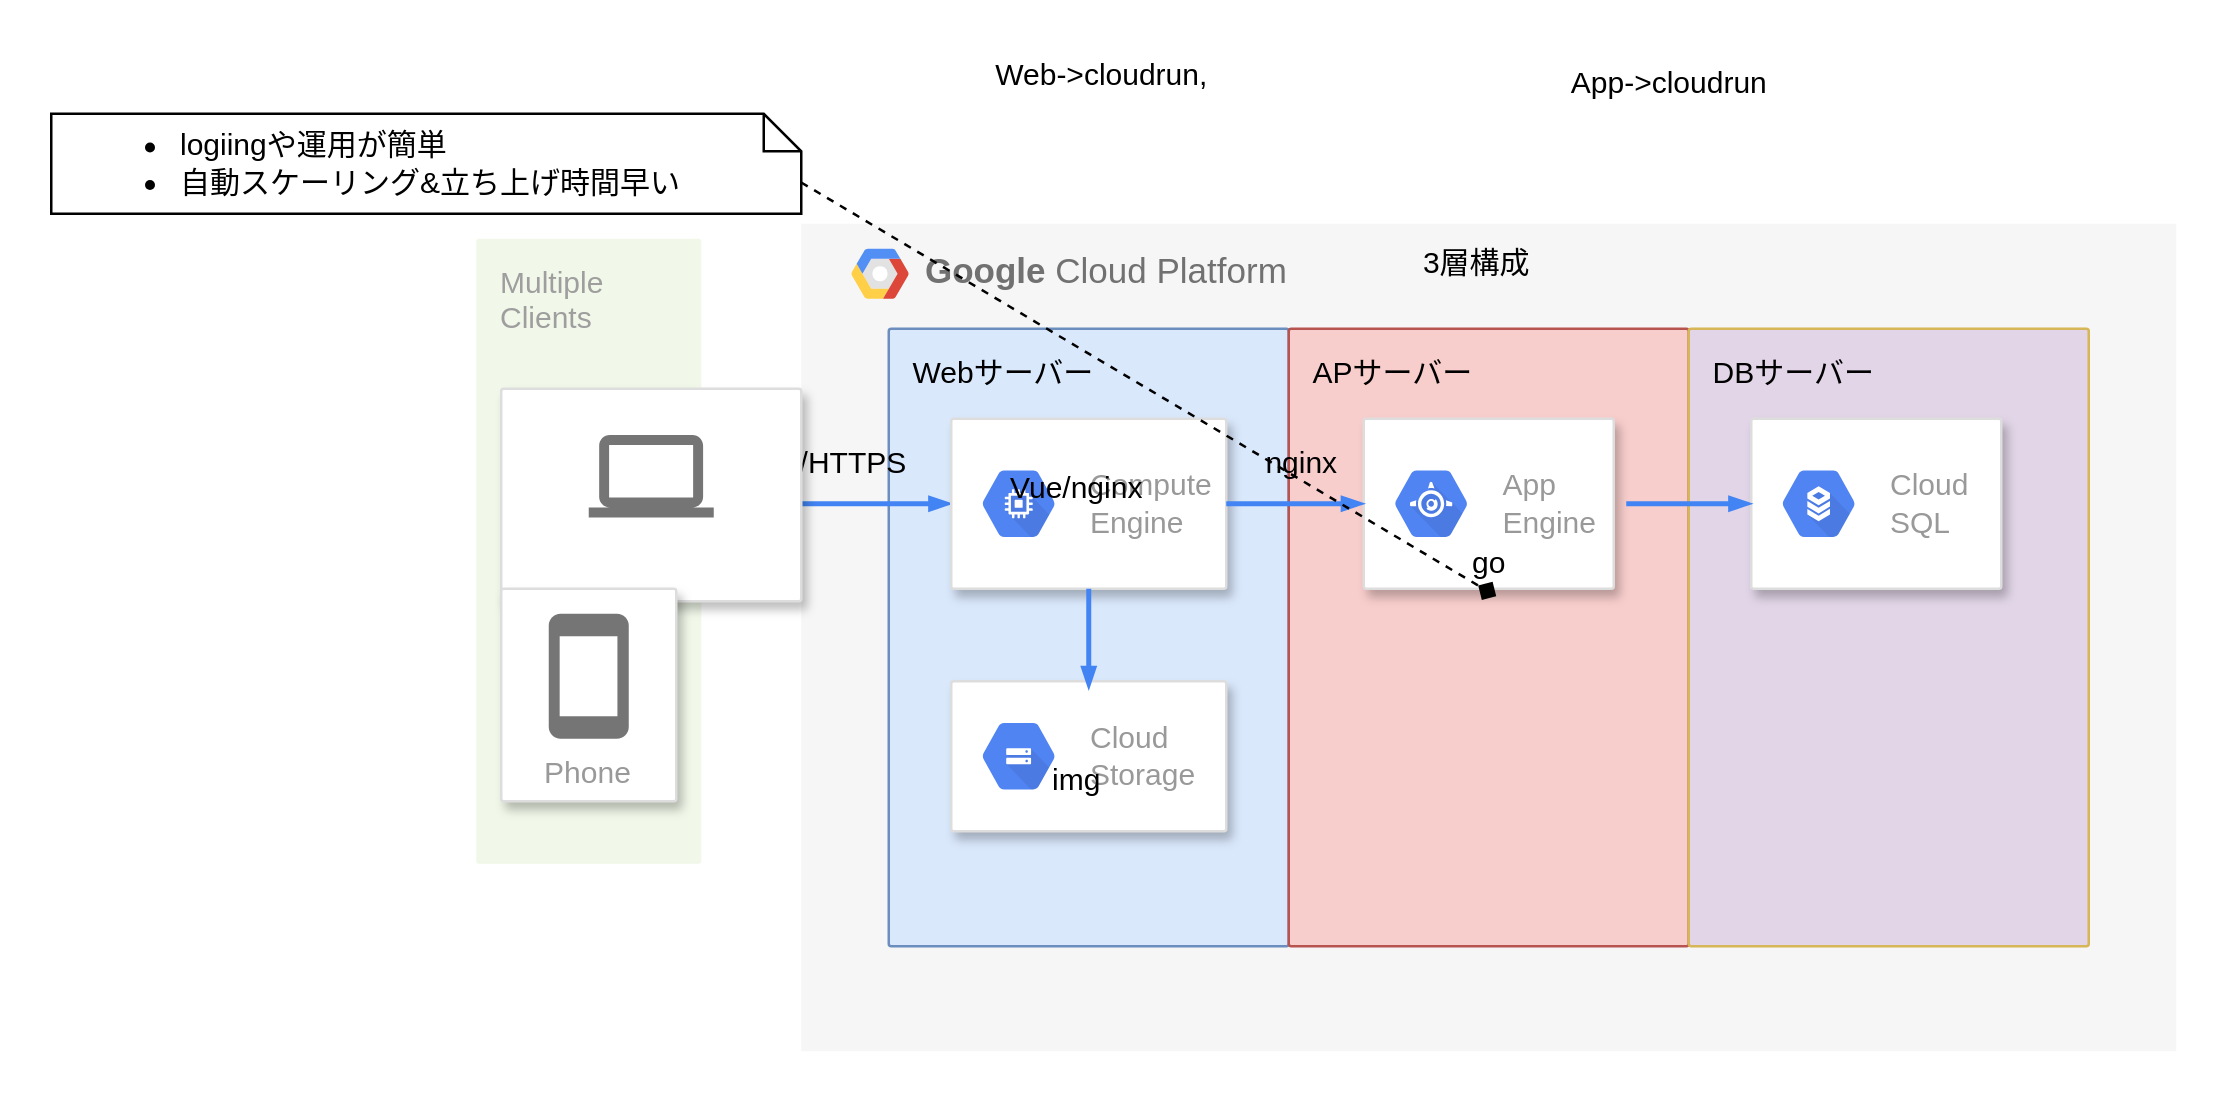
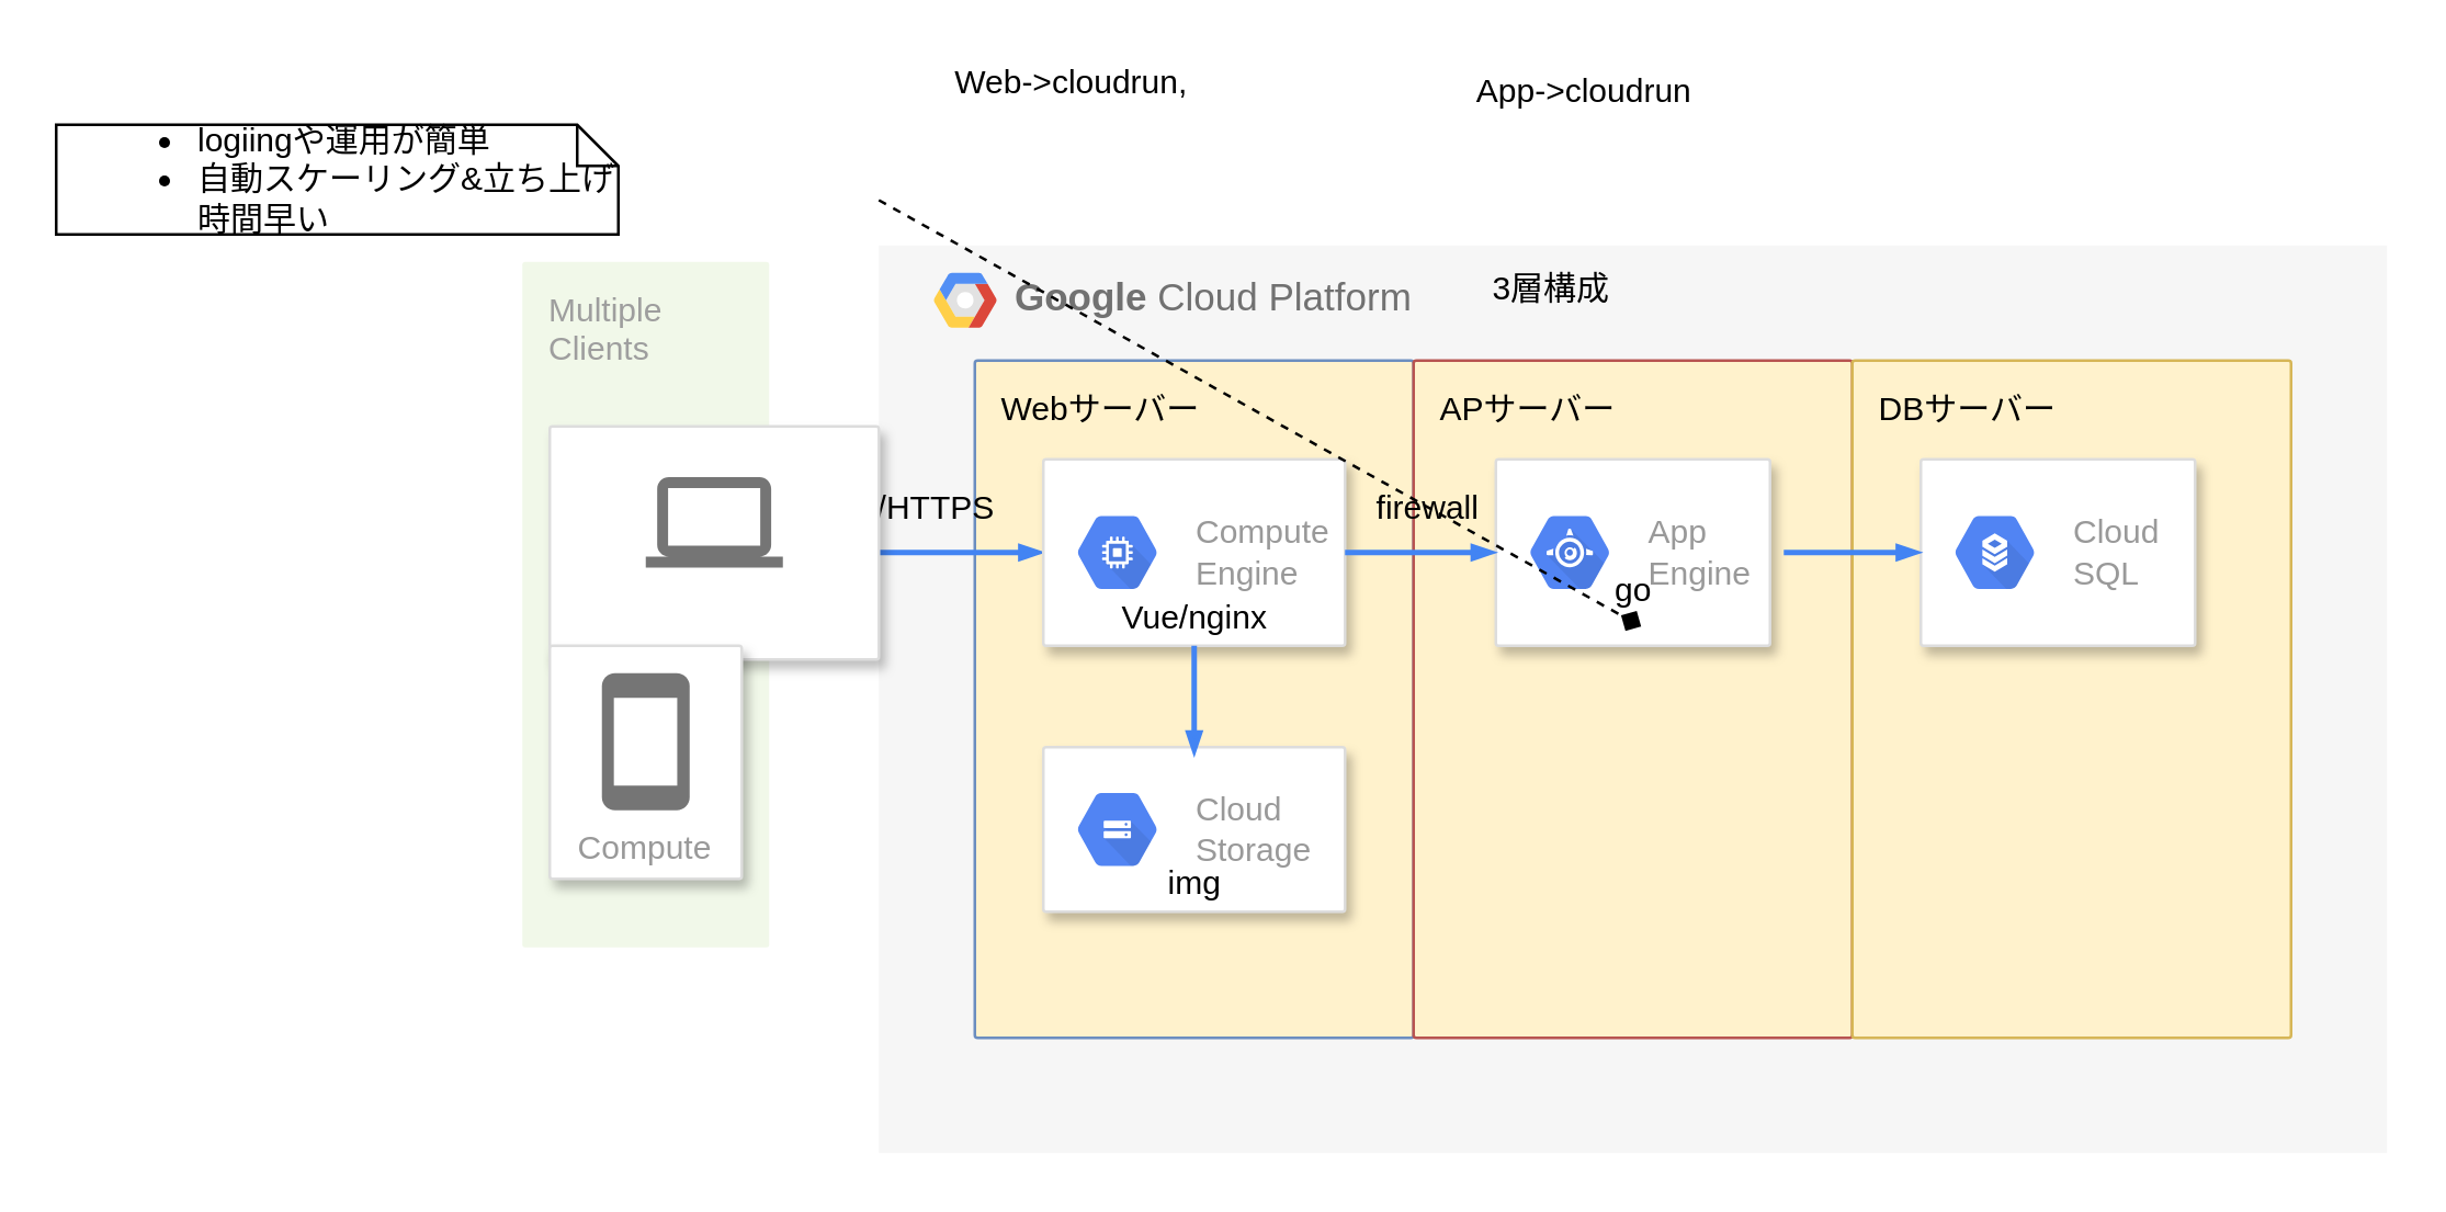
  <mxCell id="0" />
  <mxCell id="1" parent="0" />
  <mxCell id="2" value="&lt;b&gt;Google &lt;/b&gt;Cloud Platform" style="fillColor=#F6F6F6;strokeColor=none;shadow=0;gradientColor=none;fontSize=14;align=left;spacing=10;fontColor=#717171;9E9E9E;verticalAlign=top;spacingTop=-4;fontStyle=0;spacingLeft=40;html=1;" parent="1" vertex="1"><mxGeometry x="320" y="89" width="550" height="331" as="geometry" /></mxCell>
  <mxCell id="3" value="" style="shape=mxgraph.gcp2.google_cloud_platform;fillColor=#F6F6F6;strokeColor=none;shadow=0;gradientColor=none;" parent="2" vertex="1"><mxGeometry width="23" height="20" relative="1" as="geometry"><mxPoint x="20" y="10" as="offset" /></mxGeometry></mxCell>
- <mxCell id="4" value="Webサーバー" style="points=[[0,0,0],[0.25,0,0],[0.5,0,0],[0.75,0,0],[1,0,0],[1,0.25,0],[1,0.5,0],[1,0.75,0],[1,1,0],[0.75,1,0],[0.5,1,0],[0.25,1,0],[0,1,0],[0,0.75,0],[0,0.5,0],[0,0.25,0]];rounded=1;absoluteArcSize=1;arcSize=2;html=1;strokeColor=#6c8ebf;shadow=0;dashed=0;fontSize=12;align=left;verticalAlign=top;spacing=10;spacingTop=-4;fillColor=#dae8fc;" vertex="1" parent="2"><mxGeometry x="35" y="42" width="160" height="247" as="geometry" /></mxCell>
- <mxCell id="5" value="APサーバー" style="points=[[0,0,0],[0.25,0,0],[0.5,0,0],[0.75,0,0],[1,0,0],[1,0.25,0],[1,0.5,0],[1,0.75,0],[1,1,0],[0.75,1,0],[0.5,1,0],[0.25,1,0],[0,1,0],[0,0.75,0],[0,0.5,0],[0,0.25,0]];rounded=1;absoluteArcSize=1;arcSize=2;html=1;strokeColor=#b85450;shadow=0;dashed=0;fontSize=12;align=left;verticalAlign=top;spacing=10;spacingTop=-4;fillColor=#f8cecc;" vertex="1" parent="2"><mxGeometry x="195" y="42" width="160" height="247" as="geometry" /></mxCell>
- <mxCell id="6" value="DBサーバー" style="points=[[0,0,0],[0.25,0,0],[0.5,0,0],[0.75,0,0],[1,0,0],[1,0.25,0],[1,0.5,0],[1,0.75,0],[1,1,0],[0.75,1,0],[0.5,1,0],[0.25,1,0],[0,1,0],[0,0.75,0],[0,0.5,0],[0,0.25,0]];rounded=1;absoluteArcSize=1;arcSize=2;html=1;strokeColor=#d6b656;shadow=0;dashed=0;fontSize=12;align=left;verticalAlign=top;spacing=10;spacingTop=-4;fillColor=#e1d5e7;" vertex="1" parent="2"><mxGeometry x="355" y="42" width="160" height="247" as="geometry" /></mxCell>
+ <mxCell id="4" value="Webサーバー" style="points=[[0,0,0],[0.25,0,0],[0.5,0,0],[0.75,0,0],[1,0,0],[1,0.25,0],[1,0.5,0],[1,0.75,0],[1,1,0],[0.75,1,0],[0.5,1,0],[0.25,1,0],[0,1,0],[0,0.75,0],[0,0.5,0],[0,0.25,0]];rounded=1;absoluteArcSize=1;arcSize=2;html=1;strokeColor=#6c8ebf;shadow=0;dashed=0;fontSize=12;align=left;verticalAlign=top;spacing=10;spacingTop=-4;fillColor=#fff2cc;" vertex="1" parent="2"><mxGeometry x="35" y="42" width="160" height="247" as="geometry" /></mxCell>
+ <mxCell id="5" value="APサーバー" style="points=[[0,0,0],[0.25,0,0],[0.5,0,0],[0.75,0,0],[1,0,0],[1,0.25,0],[1,0.5,0],[1,0.75,0],[1,1,0],[0.75,1,0],[0.5,1,0],[0.25,1,0],[0,1,0],[0,0.75,0],[0,0.5,0],[0,0.25,0]];rounded=1;absoluteArcSize=1;arcSize=2;html=1;strokeColor=#b85450;shadow=0;dashed=0;fontSize=12;align=left;verticalAlign=top;spacing=10;spacingTop=-4;fillColor=#fff2cc;" vertex="1" parent="2"><mxGeometry x="195" y="42" width="160" height="247" as="geometry" /></mxCell>
+ <mxCell id="6" value="DBサーバー" style="points=[[0,0,0],[0.25,0,0],[0.5,0,0],[0.75,0,0],[1,0,0],[1,0.25,0],[1,0.5,0],[1,0.75,0],[1,1,0],[0.75,1,0],[0.5,1,0],[0.25,1,0],[0,1,0],[0,0.75,0],[0,0.5,0],[0,0.25,0]];rounded=1;absoluteArcSize=1;arcSize=2;html=1;strokeColor=#d6b656;shadow=0;dashed=0;fontSize=12;align=left;verticalAlign=top;spacing=10;spacingTop=-4;fillColor=#fff2cc;" vertex="1" parent="2"><mxGeometry x="355" y="42" width="160" height="247" as="geometry" /></mxCell>
  <mxCell id="7" value="HTTP/HTTPS" style="text;html=1;align=center;verticalAlign=middle;resizable=0;points=[];autosize=1;" vertex="1" parent="2"><mxGeometry x="-40" y="86" width="90" height="20" as="geometry" /></mxCell>
- <mxCell id="8" value="nginx" style="text;html=1;align=center;verticalAlign=middle;resizable=0;points=[];autosize=1;" vertex="1" parent="2"><mxGeometry x="175" y="86" width="50" height="20" as="geometry" /></mxCell>
- <mxCell id="9" value="3層構成" style="text;html=1;align=center;verticalAlign=middle;resizable=0;points=[];autosize=1;" vertex="1" parent="2"><mxGeometry x="240" y="6" width="60" height="20" as="geometry" /></mxCell>
+ <mxCell id="8" value="firewall" style="text;html=1;align=center;verticalAlign=middle;resizable=0;points=[];autosize=1;" vertex="1" parent="2"><mxGeometry x="175" y="86" width="50" height="20" as="geometry" /></mxCell>
+ <mxCell id="9" value="3層構成" style="text;html=1;align=center;verticalAlign=middle;resizable=0;points=[];autosize=1;" vertex="1" parent="2"><mxGeometry x="215" y="6" width="60" height="20" as="geometry" /></mxCell>
  <mxCell id="10" value="Multiple&lt;br&gt;Clients" style="rounded=1;absoluteArcSize=1;arcSize=2;html=1;strokeColor=none;gradientColor=none;shadow=0;dashed=0;fontSize=12;fontColor=#9E9E9E;align=left;verticalAlign=top;spacing=10;spacingTop=-4;fillColor=#F1F8E9;" parent="1" vertex="1"><mxGeometry x="190" y="95" width="90" height="250" as="geometry" /></mxCell>
  <mxCell id="11" style="edgeStyle=elbowEdgeStyle;rounded=0;elbow=vertical;html=1;labelBackgroundColor=none;startFill=1;startSize=4;endArrow=blockThin;endFill=1;endSize=4;jettySize=auto;orthogonalLoop=1;strokeColor=#4284F3;strokeWidth=2;fontSize=12;fontColor=#000000;align=left;dashed=0;entryX=0;entryY=0.5;entryDx=0;entryDy=0;entryPerimeter=0;" parent="1" target="16" edge="1"><mxGeometry relative="1" as="geometry"><mxPoint x="280" y="201" as="sourcePoint" /><mxPoint x="380" y="220" as="targetPoint" /><Array as="points"><mxPoint x="320" y="201" /><mxPoint x="330" y="197" /><mxPoint x="370" y="185" /></Array></mxGeometry></mxCell>
  <mxCell id="12" value="" style="strokeColor=#dddddd;fillColor=#ffffff;shadow=1;strokeWidth=1;rounded=1;absoluteArcSize=1;arcSize=2;labelPosition=center;verticalLabelPosition=middle;align=center;verticalAlign=bottom;spacingLeft=0;fontColor=#999999;fontSize=12;whiteSpace=wrap;spacingBottom=2;html=1;" parent="1" vertex="1"><mxGeometry x="200" y="155" width="120" height="85" as="geometry" /></mxCell>
  <mxCell id="13" value="" style="dashed=0;connectable=0;html=1;fillColor=#757575;strokeColor=none;shape=mxgraph.gcp2.laptop;part=1;" parent="12" vertex="1"><mxGeometry x="0.5" width="50" height="33" relative="1" as="geometry"><mxPoint x="-25" y="18.5" as="offset" /></mxGeometry></mxCell>
- <mxCell id="14" value="Phone" style="strokeColor=#dddddd;shadow=1;strokeWidth=1;rounded=1;absoluteArcSize=1;arcSize=2;labelPosition=center;verticalLabelPosition=middle;align=center;verticalAlign=bottom;spacingLeft=0;fontColor=#999999;fontSize=12;whiteSpace=wrap;spacingBottom=2;" vertex="1" parent="1"><mxGeometry x="200" y="235" width="70" height="85" as="geometry" /></mxCell>
+ <mxCell id="14" value="Compute" style="strokeColor=#dddddd;shadow=1;strokeWidth=1;rounded=1;absoluteArcSize=1;arcSize=2;labelPosition=center;verticalLabelPosition=middle;align=center;verticalAlign=bottom;spacingLeft=0;fontColor=#999999;fontSize=12;whiteSpace=wrap;spacingBottom=2;" vertex="1" parent="1"><mxGeometry x="200" y="235" width="70" height="85" as="geometry" /></mxCell>
  <mxCell id="15" value="" style="dashed=0;connectable=0;html=1;fillColor=#757575;strokeColor=none;shape=mxgraph.gcp2.phone;part=1;" vertex="1" parent="14"><mxGeometry x="0.5" width="32" height="50" relative="1" as="geometry"><mxPoint x="-16" y="10" as="offset" /></mxGeometry></mxCell>
  <mxCell id="16" value="" style="strokeColor=#dddddd;shadow=1;strokeWidth=1;rounded=1;absoluteArcSize=1;arcSize=2;" vertex="1" parent="1"><mxGeometry x="380" y="167" width="110" height="68" as="geometry" /></mxCell>
  <mxCell id="17" value="Compute&#10;Engine" style="dashed=0;connectable=0;html=1;fillColor=#5184F3;strokeColor=none;shape=mxgraph.gcp2.hexIcon;prIcon=compute_engine;part=1;labelPosition=right;verticalLabelPosition=middle;align=left;verticalAlign=middle;spacingLeft=5;fontColor=#999999;fontSize=12;" vertex="1" parent="16"><mxGeometry y="0.5" width="44" height="39" relative="1" as="geometry"><mxPoint x="5" y="-19.5" as="offset" /></mxGeometry></mxCell>
- <mxCell id="18" value="Vue/nginx" style="text;html=1;align=center;verticalAlign=middle;resizable=0;points=[];autosize=1;" vertex="1" parent="16"><mxGeometry x="15" y="18" width="70" height="20" as="geometry" /></mxCell>
+ <mxCell id="18" value="Vue/nginx" style="text;html=1;align=center;verticalAlign=middle;resizable=0;points=[];autosize=1;" vertex="1" parent="16"><mxGeometry x="20" y="48" width="70" height="20" as="geometry" /></mxCell>
  <mxCell id="19" value="" style="strokeColor=#dddddd;shadow=1;strokeWidth=1;rounded=1;absoluteArcSize=1;arcSize=2;" vertex="1" parent="1"><mxGeometry x="545" y="167" width="100" height="68" as="geometry" /></mxCell>
  <mxCell id="20" value="App&#10;Engine" style="dashed=0;connectable=0;html=1;fillColor=#5184F3;strokeColor=none;shape=mxgraph.gcp2.hexIcon;prIcon=app_engine;part=1;labelPosition=right;verticalLabelPosition=middle;align=left;verticalAlign=middle;spacingLeft=5;fontColor=#999999;fontSize=12;" vertex="1" parent="19"><mxGeometry y="0.5" width="44" height="39" relative="1" as="geometry"><mxPoint x="5" y="-19.5" as="offset" /></mxGeometry></mxCell>
- <mxCell id="21" value="go" style="text;html=1;align=center;verticalAlign=middle;resizable=0;points=[];autosize=1;" vertex="1" parent="19"><mxGeometry x="35" y="48" width="30" height="20" as="geometry" /></mxCell>
+ <mxCell id="21" value="go" style="text;html=1;align=center;verticalAlign=middle;resizable=0;points=[];autosize=1;" vertex="1" parent="19"><mxGeometry x="35" y="38" width="30" height="20" as="geometry" /></mxCell>
  <mxCell id="22" value="" style="edgeStyle=orthogonalEdgeStyle;fontSize=12;html=1;endArrow=blockThin;endFill=1;rounded=0;strokeWidth=2;endSize=4;startSize=4;dashed=0;strokeColor=#4284F3;entryX=0;entryY=0.5;entryDx=0;entryDy=0;exitX=1;exitY=0.5;exitDx=0;exitDy=0;" edge="1" parent="1" source="16" target="19"><mxGeometry width="100" relative="1" as="geometry"><mxPoint x="490" y="243.5" as="sourcePoint" /><mxPoint x="590" y="243.5" as="targetPoint" /><Array as="points" /></mxGeometry></mxCell>
  <mxCell id="23" value="" style="strokeColor=#dddddd;shadow=1;strokeWidth=1;rounded=1;absoluteArcSize=1;arcSize=2;" vertex="1" parent="1"><mxGeometry x="700" y="167" width="100" height="68" as="geometry" /></mxCell>
  <mxCell id="24" value="Cloud&#10;SQL" style="dashed=0;connectable=0;html=1;fillColor=#5184F3;strokeColor=none;shape=mxgraph.gcp2.hexIcon;prIcon=cloud_sql;part=1;labelPosition=right;verticalLabelPosition=middle;align=left;verticalAlign=middle;spacingLeft=5;fontColor=#999999;fontSize=12;" vertex="1" parent="23"><mxGeometry y="0.5" width="44" height="39" relative="1" as="geometry"><mxPoint x="5" y="-19.5" as="offset" /></mxGeometry></mxCell>
  <mxCell id="25" value="" style="edgeStyle=orthogonalEdgeStyle;fontSize=12;html=1;endArrow=blockThin;endFill=1;rounded=0;strokeWidth=2;endSize=4;startSize=4;dashed=0;strokeColor=#4284F3;entryX=0;entryY=0.5;entryDx=0;entryDy=0;" edge="1" parent="1" target="23"><mxGeometry width="100" relative="1" as="geometry"><mxPoint x="650" y="201" as="sourcePoint" /><mxPoint x="656" y="207" as="targetPoint" /><Array as="points"><mxPoint x="650" y="201" /></Array></mxGeometry></mxCell>
  <mxCell id="26" value="" style="strokeColor=#dddddd;shadow=1;strokeWidth=1;rounded=1;absoluteArcSize=1;arcSize=2;" vertex="1" parent="1"><mxGeometry x="380" y="272" width="110" height="60" as="geometry" /></mxCell>
  <mxCell id="27" value="Cloud&#10;Storage" style="dashed=0;connectable=0;html=1;fillColor=#5184F3;strokeColor=none;shape=mxgraph.gcp2.hexIcon;prIcon=cloud_storage;part=1;labelPosition=right;verticalLabelPosition=middle;align=left;verticalAlign=middle;spacingLeft=5;fontColor=#999999;fontSize=12;" vertex="1" parent="26"><mxGeometry y="0.5" width="44" height="39" relative="1" as="geometry"><mxPoint x="5" y="-19.5" as="offset" /></mxGeometry></mxCell>
- <mxCell id="28" value="img" style="text;html=1;align=center;verticalAlign=middle;resizable=0;points=[];autosize=1;" vertex="1" parent="26"><mxGeometry x="35" y="30" width="30" height="20" as="geometry" /></mxCell>
+ <mxCell id="28" value="img" style="text;html=1;align=center;verticalAlign=middle;resizable=0;points=[];autosize=1;" vertex="1" parent="26"><mxGeometry x="40" y="40" width="30" height="20" as="geometry" /></mxCell>
  <mxCell id="29" value="" style="edgeStyle=orthogonalEdgeStyle;fontSize=12;html=1;endArrow=blockThin;endFill=1;rounded=0;strokeWidth=2;endSize=4;startSize=4;dashed=0;strokeColor=#4284F3;exitX=0.5;exitY=1;exitDx=0;exitDy=0;" edge="1" parent="1" source="16"><mxGeometry width="100" relative="1" as="geometry"><mxPoint x="380" y="405" as="sourcePoint" /><mxPoint x="435" y="275" as="targetPoint" /></mxGeometry></mxCell>
- <mxCell id="30" value="Web-&amp;gt;cloudrun," style="text;html=1;align=center;verticalAlign=middle;resizable=0;points=[];autosize=1;" vertex="1" parent="1"><mxGeometry x="390" y="20" width="100" height="20" as="geometry" /></mxCell>
- <mxCell id="31" value="App-&amp;gt;cloudrun" style="text;html=1;align=center;verticalAlign=middle;resizable=0;points=[];autosize=1;" vertex="1" parent="1"><mxGeometry x="622" y="23" width="90" height="20" as="geometry" /></mxCell>
- <mxCell id="32" value="&lt;ul&gt;&lt;li&gt;logiingや運用が簡単&lt;/li&gt;&lt;li&gt;自動スケーリング&amp;amp;立ち上げ時間早い&lt;/li&gt;&lt;/ul&gt;" style="shape=note;size=15;align=left;spacingLeft=10;html=1;whiteSpace=wrap;" vertex="1" parent="1"><mxGeometry x="20" y="45" width="300" height="40" as="geometry" /></mxCell>
+ <mxCell id="30" value="Web-&amp;gt;cloudrun," style="text;html=1;align=center;verticalAlign=middle;resizable=0;points=[];autosize=1;" vertex="1" parent="1"><mxGeometry x="340" y="20" width="100" height="20" as="geometry" /></mxCell>
+ <mxCell id="31" value="App-&amp;gt;cloudrun" style="text;html=1;align=center;verticalAlign=middle;resizable=0;points=[];autosize=1;" vertex="1" parent="1"><mxGeometry x="532" y="23" width="90" height="20" as="geometry" /></mxCell>
+ <mxCell id="32" value="&lt;ul&gt;&lt;li&gt;logiingや運用が簡単&lt;/li&gt;&lt;li&gt;自動スケーリング&amp;amp;立ち上げ時間早い&lt;/li&gt;&lt;/ul&gt;" style="shape=note;size=15;align=left;spacingLeft=10;html=1;whiteSpace=wrap;" vertex="1" parent="1"><mxGeometry x="20" y="45" width="205" height="40" as="geometry" /></mxCell>
  <mxCell id="33" value="" style="edgeStyle=none;endArrow=diamond;exitX=0;exitY=0;dashed=1;html=1;entryX=0.6;entryY=1.15;entryDx=0;entryDy=0;entryPerimeter=0;exitDx=300;exitDy=27.5;exitPerimeter=0;" edge="1" parent="1" source="32" target="21"><mxGeometry x="1" relative="1" as="geometry"><mxPoint x="448.99" y="245" as="targetPoint" /><mxPoint x="150" y="430" as="sourcePoint" /></mxGeometry></mxCell>
